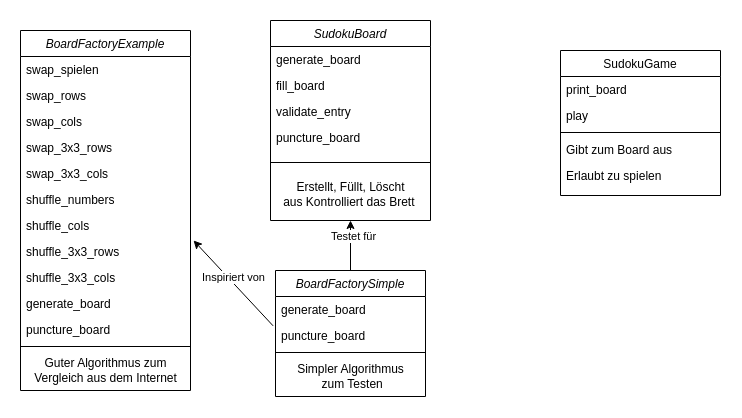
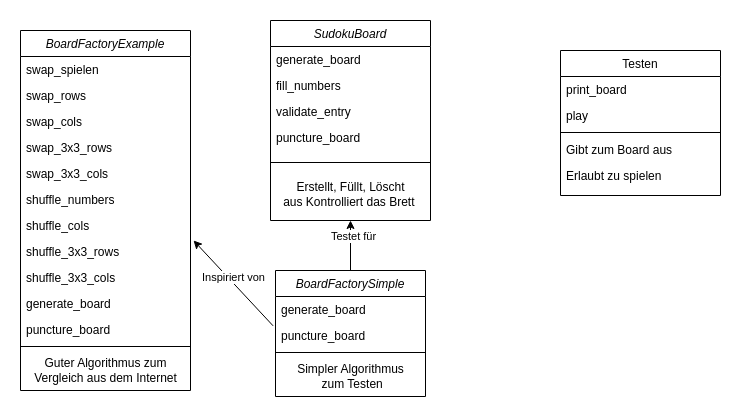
  <mxCell id="0" />
  <mxCell id="1" parent="0" />
  <mxCell id="2" value="SudokuBoard" style="swimlane;fontStyle=2;align=center;verticalAlign=top;childLayout=stackLayout;horizontal=1;startSize=26;horizontalStack=0;resizeParent=1;resizeLast=0;collapsible=1;marginBottom=0;rounded=0;shadow=0;strokeWidth=1;" parent="1" vertex="1"><mxGeometry x="270" y="20" width="160" height="200" as="geometry"><mxRectangle x="230" y="140" width="160" height="26" as="alternateBounds" /></mxGeometry></mxCell>
  <mxCell id="3" value="generate_board" style="text;align=left;verticalAlign=top;spacingLeft=4;spacingRight=4;overflow=hidden;rotatable=0;points=[[0,0.5],[1,0.5]];portConstraint=eastwest;" parent="2" vertex="1"><mxGeometry y="26" width="160" height="26" as="geometry" /></mxCell>
- <mxCell id="4" value="fill_board" style="text;align=left;verticalAlign=top;spacingLeft=4;spacingRight=4;overflow=hidden;rotatable=0;points=[[0,0.5],[1,0.5]];portConstraint=eastwest;rounded=0;shadow=0;html=0;" parent="2" vertex="1"><mxGeometry y="52" width="160" height="26" as="geometry" /></mxCell>
+ <mxCell id="4" value="fill_numbers" style="text;align=left;verticalAlign=top;spacingLeft=4;spacingRight=4;overflow=hidden;rotatable=0;points=[[0,0.5],[1,0.5]];portConstraint=eastwest;rounded=0;shadow=0;html=0;" parent="2" vertex="1"><mxGeometry y="52" width="160" height="26" as="geometry" /></mxCell>
  <mxCell id="5" value="validate_entry" style="text;align=left;verticalAlign=top;spacingLeft=4;spacingRight=4;overflow=hidden;rotatable=0;points=[[0,0.5],[1,0.5]];portConstraint=eastwest;rounded=0;shadow=0;html=0;" parent="2" vertex="1"><mxGeometry y="78" width="160" height="26" as="geometry" /></mxCell>
  <mxCell id="6" value="puncture_board" style="text;align=left;verticalAlign=top;spacingLeft=4;spacingRight=4;overflow=hidden;rotatable=0;points=[[0,0.5],[1,0.5]];portConstraint=eastwest;rounded=0;shadow=0;html=0;" parent="2" vertex="1"><mxGeometry y="104" width="160" height="26" as="geometry" /></mxCell>
  <mxCell id="7" value="" style="line;html=1;strokeWidth=1;align=left;verticalAlign=middle;spacingTop=-1;spacingLeft=3;spacingRight=3;rotatable=0;labelPosition=right;points=[];portConstraint=eastwest;" parent="2" vertex="1"><mxGeometry y="130" width="160" height="24" as="geometry" /></mxCell>
  <mxCell id="8" value="Erstellt, Füllt, Löscht&lt;br&gt;aus Kontrolliert das Brett&amp;nbsp;" style="text;html=1;align=center;verticalAlign=middle;resizable=0;points=[];autosize=1;strokeColor=none;fillColor=none;" parent="2" vertex="1"><mxGeometry y="154" width="160" height="40" as="geometry" /></mxCell>
- <mxCell id="9" value="SudokuGame" style="swimlane;fontStyle=0;align=center;verticalAlign=top;childLayout=stackLayout;horizontal=1;startSize=26;horizontalStack=0;resizeParent=1;resizeLast=0;collapsible=1;marginBottom=0;rounded=0;shadow=0;strokeWidth=1;" parent="1" vertex="1"><mxGeometry x="560" y="50" width="160" height="145" as="geometry"><mxRectangle x="550" y="140" width="160" height="26" as="alternateBounds" /></mxGeometry></mxCell>
+ <mxCell id="9" value="Testen" style="swimlane;fontStyle=0;align=center;verticalAlign=top;childLayout=stackLayout;horizontal=1;startSize=26;horizontalStack=0;resizeParent=1;resizeLast=0;collapsible=1;marginBottom=0;rounded=0;shadow=0;strokeWidth=1;" parent="1" vertex="1"><mxGeometry x="560" y="50" width="160" height="145" as="geometry"><mxRectangle x="550" y="140" width="160" height="26" as="alternateBounds" /></mxGeometry></mxCell>
  <mxCell id="10" value="print_board" style="text;align=left;verticalAlign=top;spacingLeft=4;spacingRight=4;overflow=hidden;rotatable=0;points=[[0,0.5],[1,0.5]];portConstraint=eastwest;rounded=0;shadow=0;html=0;" parent="9" vertex="1"><mxGeometry y="26" width="160" height="26" as="geometry" /></mxCell>
  <mxCell id="11" value="play" style="text;align=left;verticalAlign=top;spacingLeft=4;spacingRight=4;overflow=hidden;rotatable=0;points=[[0,0.5],[1,0.5]];portConstraint=eastwest;rounded=0;shadow=0;html=0;" parent="9" vertex="1"><mxGeometry y="52" width="160" height="26" as="geometry" /></mxCell>
  <mxCell id="12" value="" style="line;html=1;strokeWidth=1;align=left;verticalAlign=middle;spacingTop=-1;spacingLeft=3;spacingRight=3;rotatable=0;labelPosition=right;points=[];portConstraint=eastwest;" parent="9" vertex="1"><mxGeometry y="78" width="160" height="8" as="geometry" /></mxCell>
  <mxCell id="13" value="Gibt zum Board aus" style="text;align=left;verticalAlign=top;spacingLeft=4;spacingRight=4;overflow=hidden;rotatable=0;points=[[0,0.5],[1,0.5]];portConstraint=eastwest;" parent="9" vertex="1"><mxGeometry y="86" width="160" height="26" as="geometry" /></mxCell>
  <mxCell id="14" value="Erlaubt zu spielen" style="text;align=left;verticalAlign=top;spacingLeft=4;spacingRight=4;overflow=hidden;rotatable=0;points=[[0,0.5],[1,0.5]];portConstraint=eastwest;" parent="9" vertex="1"><mxGeometry y="112" width="160" height="26" as="geometry" /></mxCell>
  <mxCell id="15" value="BoardFactoryExample" style="swimlane;fontStyle=2;align=center;verticalAlign=top;childLayout=stackLayout;horizontal=1;startSize=26;horizontalStack=0;resizeParent=1;resizeLast=0;collapsible=1;marginBottom=0;rounded=0;shadow=0;strokeWidth=1;" parent="1" vertex="1"><mxGeometry x="20" y="30" width="170" height="360" as="geometry"><mxRectangle x="230" y="140" width="160" height="26" as="alternateBounds" /></mxGeometry></mxCell>
  <mxCell id="16" value="swap_spielen" style="text;align=left;verticalAlign=top;spacingLeft=4;spacingRight=4;overflow=hidden;rotatable=0;points=[[0,0.5],[1,0.5]];portConstraint=eastwest;" parent="15" vertex="1"><mxGeometry y="26" width="170" height="26" as="geometry" /></mxCell>
  <mxCell id="17" value="swap_rows" style="text;align=left;verticalAlign=top;spacingLeft=4;spacingRight=4;overflow=hidden;rotatable=0;points=[[0,0.5],[1,0.5]];portConstraint=eastwest;rounded=0;shadow=0;html=0;" parent="15" vertex="1"><mxGeometry y="52" width="170" height="26" as="geometry" /></mxCell>
  <mxCell id="18" value="swap_cols" style="text;align=left;verticalAlign=top;spacingLeft=4;spacingRight=4;overflow=hidden;rotatable=0;points=[[0,0.5],[1,0.5]];portConstraint=eastwest;rounded=0;shadow=0;html=0;" parent="15" vertex="1"><mxGeometry y="78" width="170" height="26" as="geometry" /></mxCell>
  <mxCell id="19" value="swap_3x3_rows" style="text;align=left;verticalAlign=top;spacingLeft=4;spacingRight=4;overflow=hidden;rotatable=0;points=[[0,0.5],[1,0.5]];portConstraint=eastwest;rounded=0;shadow=0;html=0;" parent="15" vertex="1"><mxGeometry y="104" width="170" height="26" as="geometry" /></mxCell>
  <mxCell id="20" value="swap_3x3_cols" style="text;align=left;verticalAlign=top;spacingLeft=4;spacingRight=4;overflow=hidden;rotatable=0;points=[[0,0.5],[1,0.5]];portConstraint=eastwest;rounded=0;shadow=0;html=0;" parent="15" vertex="1"><mxGeometry y="130" width="170" height="26" as="geometry" /></mxCell>
  <mxCell id="21" value="shuffle_numbers" style="text;align=left;verticalAlign=top;spacingLeft=4;spacingRight=4;overflow=hidden;rotatable=0;points=[[0,0.5],[1,0.5]];portConstraint=eastwest;rounded=0;shadow=0;html=0;" parent="15" vertex="1"><mxGeometry y="156" width="170" height="26" as="geometry" /></mxCell>
  <mxCell id="22" value="shuffle_cols" style="text;align=left;verticalAlign=top;spacingLeft=4;spacingRight=4;overflow=hidden;rotatable=0;points=[[0,0.5],[1,0.5]];portConstraint=eastwest;rounded=0;shadow=0;html=0;" parent="15" vertex="1"><mxGeometry y="182" width="170" height="26" as="geometry" /></mxCell>
  <mxCell id="23" value="shuffle_3x3_rows" style="text;align=left;verticalAlign=top;spacingLeft=4;spacingRight=4;overflow=hidden;rotatable=0;points=[[0,0.5],[1,0.5]];portConstraint=eastwest;rounded=0;shadow=0;html=0;" parent="15" vertex="1"><mxGeometry y="208" width="170" height="26" as="geometry" /></mxCell>
  <mxCell id="24" value="shuffle_3x3_cols" style="text;align=left;verticalAlign=top;spacingLeft=4;spacingRight=4;overflow=hidden;rotatable=0;points=[[0,0.5],[1,0.5]];portConstraint=eastwest;rounded=0;shadow=0;html=0;" parent="15" vertex="1"><mxGeometry y="234" width="170" height="26" as="geometry" /></mxCell>
  <mxCell id="25" value="generate_board" style="text;align=left;verticalAlign=top;spacingLeft=4;spacingRight=4;overflow=hidden;rotatable=0;points=[[0,0.5],[1,0.5]];portConstraint=eastwest;rounded=0;shadow=0;html=0;" parent="15" vertex="1"><mxGeometry y="260" width="170" height="26" as="geometry" /></mxCell>
  <mxCell id="26" value="puncture_board" style="text;align=left;verticalAlign=top;spacingLeft=4;spacingRight=4;overflow=hidden;rotatable=0;points=[[0,0.5],[1,0.5]];portConstraint=eastwest;rounded=0;shadow=0;html=0;" vertex="1" parent="15"><mxGeometry y="286" width="170" height="26" as="geometry" /></mxCell>
  <mxCell id="27" value="" style="line;html=1;strokeWidth=1;align=left;verticalAlign=middle;spacingTop=-1;spacingLeft=3;spacingRight=3;rotatable=0;labelPosition=right;points=[];portConstraint=eastwest;" parent="15" vertex="1"><mxGeometry y="312" width="170" height="8" as="geometry" /></mxCell>
  <mxCell id="28" value="Guter Algorithmus zum &lt;br&gt;Vergleich aus dem Internet" style="text;html=1;align=center;verticalAlign=middle;resizable=0;points=[];autosize=1;strokeColor=none;fillColor=none;" parent="15" vertex="1"><mxGeometry y="320" width="170" height="40" as="geometry" /></mxCell>
  <mxCell id="29" value="BoardFactorySimple" style="swimlane;fontStyle=2;align=center;verticalAlign=top;childLayout=stackLayout;horizontal=1;startSize=26;horizontalStack=0;resizeParent=1;resizeLast=0;collapsible=1;marginBottom=0;rounded=0;shadow=0;strokeWidth=1;" parent="1" vertex="1"><mxGeometry x="275" y="270" width="150" height="126" as="geometry"><mxRectangle x="230" y="140" width="160" height="26" as="alternateBounds" /></mxGeometry></mxCell>
  <mxCell id="30" value="generate_board" style="text;align=left;verticalAlign=top;spacingLeft=4;spacingRight=4;overflow=hidden;rotatable=0;points=[[0,0.5],[1,0.5]];portConstraint=eastwest;rounded=0;shadow=0;html=0;" parent="29" vertex="1"><mxGeometry y="26" width="150" height="26" as="geometry" /></mxCell>
  <mxCell id="31" value="puncture_board" style="text;align=left;verticalAlign=top;spacingLeft=4;spacingRight=4;overflow=hidden;rotatable=0;points=[[0,0.5],[1,0.5]];portConstraint=eastwest;rounded=0;shadow=0;html=0;" vertex="1" parent="29"><mxGeometry y="52" width="150" height="26" as="geometry" /></mxCell>
  <mxCell id="32" value="" style="line;html=1;strokeWidth=1;align=left;verticalAlign=middle;spacingTop=-1;spacingLeft=3;spacingRight=3;rotatable=0;labelPosition=right;points=[];portConstraint=eastwest;" parent="29" vertex="1"><mxGeometry y="78" width="150" height="8" as="geometry" /></mxCell>
  <mxCell id="33" value="Simpler Algorithmus&lt;br&gt;&amp;nbsp;zum Testen" style="text;html=1;align=center;verticalAlign=middle;resizable=0;points=[];autosize=1;strokeColor=none;fillColor=none;" parent="29" vertex="1"><mxGeometry y="86" width="150" height="40" as="geometry" /></mxCell>
  <mxCell id="34" value="" style="endArrow=classic;html=1;rounded=0;entryX=1.018;entryY=0.077;entryDx=0;entryDy=0;entryPerimeter=0;exitX=-0.016;exitY=1.128;exitDx=0;exitDy=0;exitPerimeter=0;" parent="1" source="30" target="23" edge="1"><mxGeometry width="50" height="50" relative="1" as="geometry"><mxPoint x="275" y="355" as="sourcePoint" /><mxPoint x="260" y="330" as="targetPoint" /></mxGeometry></mxCell>
  <mxCell id="35" value="Inspiriert von" style="edgeLabel;html=1;align=center;verticalAlign=middle;resizable=0;points=[];" parent="34" vertex="1" connectable="0"><mxGeometry x="0.224" y="-1" relative="1" as="geometry"><mxPoint x="8" y="4" as="offset" /></mxGeometry></mxCell>
  <mxCell id="36" value="" style="endArrow=classic;html=1;rounded=0;exitX=0.5;exitY=0;exitDx=0;exitDy=0;" parent="1" source="29" edge="1"><mxGeometry width="50" height="50" relative="1" as="geometry"><mxPoint x="330" y="300" as="sourcePoint" /><mxPoint x="350" y="220" as="targetPoint" /><Array as="points" /></mxGeometry></mxCell>
  <mxCell id="37" value="Testet für" style="edgeLabel;html=1;align=center;verticalAlign=middle;resizable=0;points=[];" parent="36" vertex="1" connectable="0"><mxGeometry x="0.407" y="-2" relative="1" as="geometry"><mxPoint as="offset" /></mxGeometry></mxCell>
